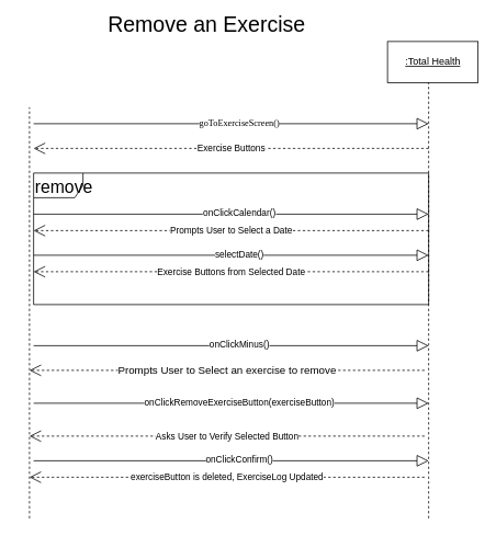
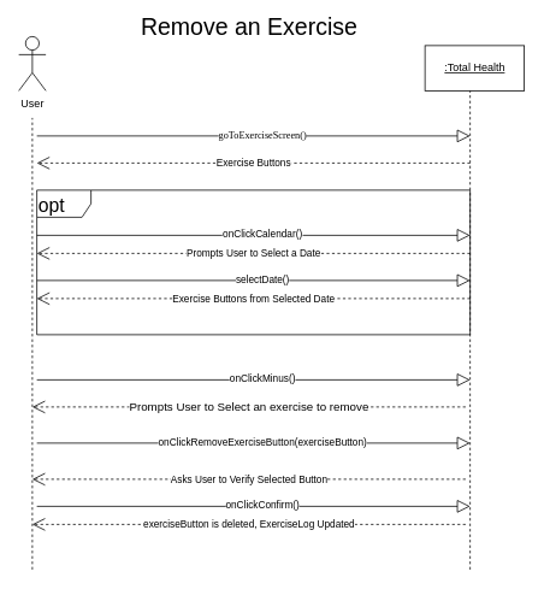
  <mxCell id="0" />
  <mxCell id="1" parent="0" />
+ <mxCell id="2" value="User" style="shape=umlActor;verticalLabelPosition=bottom;verticalAlign=top;html=1;" parent="1" vertex="1"><mxGeometry x="20" y="40" width="30" height="60" as="geometry" /></mxCell>
  <mxCell id="3" value="&lt;u&gt;:Total Health&lt;br&gt;&lt;/u&gt;" style="html=1;" parent="1" vertex="1"><mxGeometry x="470" y="50" width="110" height="50" as="geometry" /></mxCell>
  <mxCell id="4" value="" style="endArrow=none;dashed=1;html=1;rounded=0;" parent="1" edge="1"><mxGeometry width="50" height="50" relative="1" as="geometry"><mxPoint x="35" y="630" as="sourcePoint" /><mxPoint x="35" y="130" as="targetPoint" /></mxGeometry></mxCell>
  <mxCell id="5" value="" style="endArrow=none;dashed=1;html=1;rounded=0;" parent="1" edge="1"><mxGeometry width="50" height="50" relative="1" as="geometry"><mxPoint x="520" y="630" as="sourcePoint" /><mxPoint x="520" y="100" as="targetPoint" /></mxGeometry></mxCell>
  <mxCell id="6" value="Exercise Buttons" style="endArrow=open;endFill=1;endSize=12;html=1;rounded=0;dashed=1;" parent="1" edge="1"><mxGeometry width="160" relative="1" as="geometry"><mxPoint x="520" y="180" as="sourcePoint" /><mxPoint x="40" y="180" as="targetPoint" /></mxGeometry></mxCell>
  <mxCell id="7" value="" style="endArrow=block;endFill=0;endSize=12;html=1;rounded=0;" parent="1" edge="1"><mxGeometry width="160" relative="1" as="geometry"><mxPoint x="40" y="150" as="sourcePoint" /><mxPoint x="520" y="150" as="targetPoint" /></mxGeometry></mxCell>
  <mxCell id="8" value="&lt;font face=&quot;Georgia&quot;&gt;goToExerciseScreen()&lt;/font&gt;" style="edgeLabel;html=1;align=center;verticalAlign=middle;resizable=0;points=[];" parent="7" vertex="1" connectable="0"><mxGeometry x="0.038" y="2" relative="1" as="geometry"><mxPoint as="offset" /></mxGeometry></mxCell>
  <mxCell id="9" value="" style="endArrow=block;endFill=0;endSize=12;html=1;rounded=0;" parent="1" edge="1"><mxGeometry width="160" relative="1" as="geometry"><mxPoint x="40" y="420" as="sourcePoint" /><mxPoint x="520" y="420" as="targetPoint" /></mxGeometry></mxCell>
  <mxCell id="10" value="onClickMinus()" style="edgeLabel;html=1;align=center;verticalAlign=middle;resizable=0;points=[];" parent="9" vertex="1" connectable="0"><mxGeometry x="0.038" y="2" relative="1" as="geometry"><mxPoint as="offset" /></mxGeometry></mxCell>
  <mxCell id="11" value="&lt;span style=&quot;font-size: 13px ; color: #000000 ; font-weight: normal ; text-decoration: none ; font-family: &amp;#34;arial&amp;#34; ; font-style: normal&quot;&gt;Prompts User to Select an exercise to remove&lt;/span&gt;" style="endArrow=open;endFill=1;endSize=12;html=1;rounded=0;dashed=1;" parent="1" edge="1"><mxGeometry width="160" relative="1" as="geometry"><mxPoint x="515" y="450" as="sourcePoint" /><mxPoint x="35" y="450" as="targetPoint" /></mxGeometry></mxCell>
  <mxCell id="12" value="" style="endArrow=block;endFill=0;endSize=12;html=1;rounded=0;" parent="1" edge="1"><mxGeometry width="160" relative="1" as="geometry"><mxPoint x="40" y="490" as="sourcePoint" /><mxPoint x="520" y="490" as="targetPoint" /></mxGeometry></mxCell>
  <mxCell id="13" value="onClickRemoveExerciseButton(exerciseButton)" style="edgeLabel;html=1;align=center;verticalAlign=middle;resizable=0;points=[];" parent="12" vertex="1" connectable="0"><mxGeometry x="0.038" y="2" relative="1" as="geometry"><mxPoint as="offset" /></mxGeometry></mxCell>
- <mxCell id="14" value="&lt;font style=&quot;font-size: 26px&quot;&gt;Remove an Exercise&lt;br&gt;&lt;/font&gt;" style="text;html=1;align=center;verticalAlign=middle;resizable=0;points=[];autosize=1;strokeColor=none;fillColor=none;" parent="1" vertex="1"><mxGeometry x="120" y="20" width="260" height="20" as="geometry" /></mxCell>
- <mxCell id="15" value="&lt;div align=&quot;left&quot;&gt;&lt;font style=&quot;font-size: 21px&quot;&gt;remove&lt;/font&gt;&lt;/div&gt;" style="shape=umlFrame;whiteSpace=wrap;html=1;fontSize=26;align=left;" parent="1" vertex="1"><mxGeometry x="40" y="210" width="480" height="160" as="geometry" /></mxCell>
+ <mxCell id="14" value="&lt;font style=&quot;font-size: 26px&quot;&gt;Remove an Exercise&lt;br&gt;&lt;/font&gt;" style="text;html=1;align=center;verticalAlign=middle;resizable=0;points=[];autosize=1;strokeColor=none;fillColor=none;" parent="1" vertex="1"><mxGeometry x="145" y="20" width="260" height="20" as="geometry" /></mxCell>
+ <mxCell id="15" value="&lt;div align=&quot;left&quot;&gt;&lt;font style=&quot;font-size: 21px&quot;&gt;opt&lt;/font&gt;&lt;/div&gt;" style="shape=umlFrame;whiteSpace=wrap;html=1;fontSize=26;align=left;" parent="1" vertex="1"><mxGeometry x="40" y="210" width="480" height="160" as="geometry" /></mxCell>
  <mxCell id="16" value="" style="endArrow=block;endFill=0;endSize=12;html=1;rounded=0;" parent="1" edge="1"><mxGeometry width="160" relative="1" as="geometry"><mxPoint x="40" y="260" as="sourcePoint" /><mxPoint x="520" y="260" as="targetPoint" /></mxGeometry></mxCell>
  <mxCell id="17" value="onClickCalendar()" style="edgeLabel;html=1;align=center;verticalAlign=middle;resizable=0;points=[];" parent="16" vertex="1" connectable="0"><mxGeometry x="0.038" y="2" relative="1" as="geometry"><mxPoint as="offset" /></mxGeometry></mxCell>
  <mxCell id="18" value="&lt;font style=&quot;font-size: 11px&quot;&gt;&lt;span style=&quot;color: rgb(0 , 0 , 0) ; font-weight: normal ; text-decoration: none ; font-family: &amp;#34;arial&amp;#34; ; font-style: normal&quot;&gt;Prompts User to Select a Date&lt;/span&gt;&lt;/font&gt;" style="endArrow=open;endFill=1;endSize=12;html=1;rounded=0;dashed=1;" parent="1" edge="1"><mxGeometry width="160" relative="1" as="geometry"><mxPoint x="520" y="280" as="sourcePoint" /><mxPoint x="40" y="280" as="targetPoint" /></mxGeometry></mxCell>
  <mxCell id="19" value="" style="endArrow=block;endFill=0;endSize=12;html=1;rounded=0;" parent="1" edge="1"><mxGeometry width="160" relative="1" as="geometry"><mxPoint x="40" y="310" as="sourcePoint" /><mxPoint x="520" y="310" as="targetPoint" /></mxGeometry></mxCell>
  <mxCell id="20" value="selectDate()" style="edgeLabel;html=1;align=center;verticalAlign=middle;resizable=0;points=[];" parent="19" vertex="1" connectable="0"><mxGeometry x="0.038" y="2" relative="1" as="geometry"><mxPoint as="offset" /></mxGeometry></mxCell>
  <mxCell id="21" value="Exercise Buttons from Selected Date" style="endArrow=open;endFill=1;endSize=12;html=1;rounded=0;dashed=1;" parent="1" edge="1"><mxGeometry width="160" relative="1" as="geometry"><mxPoint x="520" y="330" as="sourcePoint" /><mxPoint x="40" y="330" as="targetPoint" /></mxGeometry></mxCell>
  <mxCell id="22" value="Asks User to Verify Selected Button" style="endArrow=open;endFill=1;endSize=12;html=1;rounded=0;dashed=1;" parent="1" edge="1"><mxGeometry width="160" relative="1" as="geometry"><mxPoint x="515" y="530" as="sourcePoint" /><mxPoint x="35" y="530" as="targetPoint" /></mxGeometry></mxCell>
  <mxCell id="23" value="" style="endArrow=block;endFill=0;endSize=12;html=1;rounded=0;" edge="1" parent="1"><mxGeometry width="160" relative="1" as="geometry"><mxPoint x="40" y="560" as="sourcePoint" /><mxPoint x="520" y="560" as="targetPoint" /></mxGeometry></mxCell>
  <mxCell id="24" value="onClickConfirm()" style="edgeLabel;html=1;align=center;verticalAlign=middle;resizable=0;points=[];" vertex="1" connectable="0" parent="23"><mxGeometry x="0.038" y="2" relative="1" as="geometry"><mxPoint as="offset" /></mxGeometry></mxCell>
  <mxCell id="25" value="exerciseButton is deleted, ExerciseLog Updated" style="endArrow=open;endFill=1;endSize=12;html=1;rounded=0;dashed=1;" edge="1" parent="1"><mxGeometry width="160" relative="1" as="geometry"><mxPoint x="515" y="580" as="sourcePoint" /><mxPoint x="35" y="580" as="targetPoint" /></mxGeometry></mxCell>
